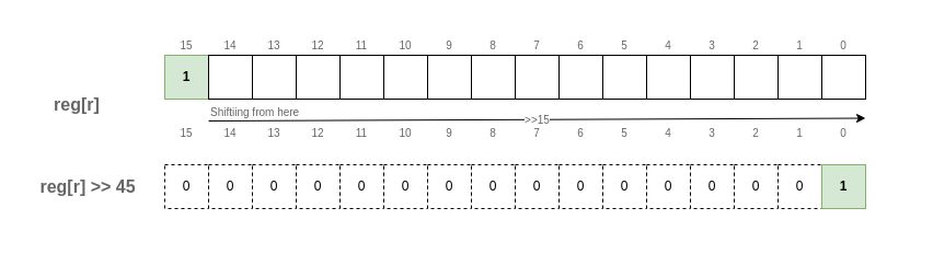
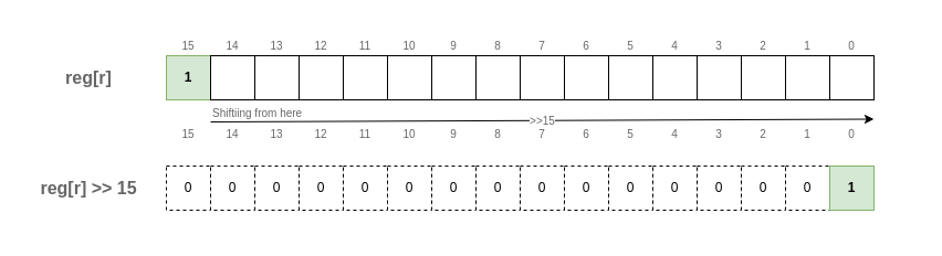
  <mxCell id="0" />
  <mxCell id="1" parent="0" />
  <mxCell id="2" value="" style="rounded=0;whiteSpace=wrap;html=1;fontSize=10;fontColor=#666666;strokeWidth=2;fillColor=none;strokeColor=none;" parent="1" vertex="1"><mxGeometry x="30" y="20" width="800" height="190" as="geometry" /></mxCell>
  <mxCell id="3" value="1" style="rounded=0;whiteSpace=wrap;html=1;fontStyle=1;fillColor=#d5e8d4;strokeColor=#82b366;" parent="1" vertex="1"><mxGeometry x="150" y="50" width="40" height="40" as="geometry" /></mxCell>
  <mxCell id="4" value="" style="rounded=0;whiteSpace=wrap;html=1;fontStyle=1;" parent="1" vertex="1"><mxGeometry x="190" y="50" width="40" height="40" as="geometry" /></mxCell>
  <mxCell id="5" value="" style="rounded=0;whiteSpace=wrap;html=1;fontStyle=1;" parent="1" vertex="1"><mxGeometry x="230" y="50" width="40" height="40" as="geometry" /></mxCell>
  <mxCell id="6" value="" style="rounded=0;whiteSpace=wrap;html=1;fontStyle=1;" parent="1" vertex="1"><mxGeometry x="270" y="50" width="40" height="40" as="geometry" /></mxCell>
  <mxCell id="7" value="" style="rounded=0;whiteSpace=wrap;html=1;" parent="1" vertex="1"><mxGeometry x="310" y="50" width="40" height="40" as="geometry" /></mxCell>
  <mxCell id="8" value="" style="rounded=0;whiteSpace=wrap;html=1;" parent="1" vertex="1"><mxGeometry x="350" y="50" width="40" height="40" as="geometry" /></mxCell>
  <mxCell id="9" value="" style="rounded=0;whiteSpace=wrap;html=1;" parent="1" vertex="1"><mxGeometry x="390" y="50" width="40" height="40" as="geometry" /></mxCell>
  <mxCell id="10" value="" style="rounded=0;whiteSpace=wrap;html=1;" parent="1" vertex="1"><mxGeometry x="430" y="50" width="40" height="40" as="geometry" /></mxCell>
  <mxCell id="11" value="" style="rounded=0;whiteSpace=wrap;html=1;" parent="1" vertex="1"><mxGeometry x="470" y="50" width="40" height="40" as="geometry" /></mxCell>
  <mxCell id="12" value="" style="rounded=0;whiteSpace=wrap;html=1;" parent="1" vertex="1"><mxGeometry x="510" y="50" width="40" height="40" as="geometry" /></mxCell>
  <mxCell id="13" value="" style="rounded=0;whiteSpace=wrap;html=1;fontStyle=1" parent="1" vertex="1"><mxGeometry x="550" y="50" width="40" height="40" as="geometry" /></mxCell>
  <mxCell id="14" value="" style="rounded=0;whiteSpace=wrap;html=1;fontStyle=1" parent="1" vertex="1"><mxGeometry x="590" y="50" width="40" height="40" as="geometry" /></mxCell>
  <mxCell id="15" value="" style="rounded=0;whiteSpace=wrap;html=1;fontStyle=1" parent="1" vertex="1"><mxGeometry x="630" y="50" width="40" height="40" as="geometry" /></mxCell>
  <mxCell id="16" value="" style="rounded=0;whiteSpace=wrap;html=1;" parent="1" vertex="1"><mxGeometry x="670" y="50" width="40" height="40" as="geometry" /></mxCell>
  <mxCell id="17" value="" style="rounded=0;whiteSpace=wrap;html=1;" parent="1" vertex="1"><mxGeometry x="710" y="50" width="40" height="40" as="geometry" /></mxCell>
  <mxCell id="18" value="" style="rounded=0;whiteSpace=wrap;html=1;" parent="1" vertex="1"><mxGeometry x="750" y="50" width="40" height="40" as="geometry" /></mxCell>
  <mxCell id="19" value="0" style="text;html=1;strokeColor=none;fillColor=none;align=center;verticalAlign=bottom;whiteSpace=wrap;rounded=0;fontSize=10;fontColor=#666666;" parent="1" vertex="1"><mxGeometry x="750" y="20" width="40" height="30" as="geometry" /></mxCell>
  <mxCell id="20" value="1" style="text;html=1;strokeColor=none;fillColor=none;align=center;verticalAlign=bottom;whiteSpace=wrap;rounded=0;fontSize=10;fontColor=#666666;" parent="1" vertex="1"><mxGeometry x="710" y="20" width="40" height="30" as="geometry" /></mxCell>
  <mxCell id="21" value="2" style="text;html=1;strokeColor=none;fillColor=none;align=center;verticalAlign=bottom;whiteSpace=wrap;rounded=0;fontSize=10;fontColor=#666666;" parent="1" vertex="1"><mxGeometry x="670" y="20" width="40" height="30" as="geometry" /></mxCell>
  <mxCell id="22" value="3" style="text;html=1;strokeColor=none;fillColor=none;align=center;verticalAlign=bottom;whiteSpace=wrap;rounded=0;fontSize=10;fontColor=#666666;" parent="1" vertex="1"><mxGeometry x="630" y="20" width="40" height="30" as="geometry" /></mxCell>
  <mxCell id="23" value="4" style="text;html=1;strokeColor=none;fillColor=none;align=center;verticalAlign=bottom;whiteSpace=wrap;rounded=0;fontSize=10;fontColor=#666666;" parent="1" vertex="1"><mxGeometry x="590" y="20" width="40" height="30" as="geometry" /></mxCell>
  <mxCell id="24" value="5" style="text;html=1;strokeColor=none;fillColor=none;align=center;verticalAlign=bottom;whiteSpace=wrap;rounded=0;fontSize=10;fontColor=#666666;" parent="1" vertex="1"><mxGeometry x="550" y="20" width="40" height="30" as="geometry" /></mxCell>
  <mxCell id="25" value="6" style="text;html=1;strokeColor=none;fillColor=none;align=center;verticalAlign=bottom;whiteSpace=wrap;rounded=0;fontSize=10;fontColor=#666666;" parent="1" vertex="1"><mxGeometry x="510" y="20" width="40" height="30" as="geometry" /></mxCell>
  <mxCell id="26" value="7" style="text;html=1;strokeColor=none;fillColor=none;align=center;verticalAlign=bottom;whiteSpace=wrap;rounded=0;fontSize=10;fontColor=#666666;" parent="1" vertex="1"><mxGeometry x="470" y="20" width="40" height="30" as="geometry" /></mxCell>
  <mxCell id="27" value="8" style="text;html=1;strokeColor=none;fillColor=none;align=center;verticalAlign=bottom;whiteSpace=wrap;rounded=0;fontSize=10;fontColor=#666666;" parent="1" vertex="1"><mxGeometry x="430" y="20" width="40" height="30" as="geometry" /></mxCell>
  <mxCell id="28" value="9" style="text;html=1;strokeColor=none;fillColor=none;align=center;verticalAlign=bottom;whiteSpace=wrap;rounded=0;fontSize=10;fontColor=#666666;" parent="1" vertex="1"><mxGeometry x="390" y="20" width="40" height="30" as="geometry" /></mxCell>
  <mxCell id="29" value="10" style="text;html=1;strokeColor=none;fillColor=none;align=center;verticalAlign=bottom;whiteSpace=wrap;rounded=0;fontSize=10;fontColor=#666666;" parent="1" vertex="1"><mxGeometry x="350" y="20" width="40" height="30" as="geometry" /></mxCell>
  <mxCell id="30" value="11" style="text;html=1;strokeColor=none;fillColor=none;align=center;verticalAlign=bottom;whiteSpace=wrap;rounded=0;fontSize=10;fontColor=#666666;" parent="1" vertex="1"><mxGeometry x="310" y="20" width="40" height="30" as="geometry" /></mxCell>
  <mxCell id="31" value="12" style="text;html=1;strokeColor=none;fillColor=none;align=center;verticalAlign=bottom;whiteSpace=wrap;rounded=0;fontSize=10;fontColor=#666666;" parent="1" vertex="1"><mxGeometry x="270" y="20" width="40" height="30" as="geometry" /></mxCell>
  <mxCell id="32" value="13" style="text;html=1;strokeColor=none;fillColor=none;align=center;verticalAlign=bottom;whiteSpace=wrap;rounded=0;fontSize=10;fontColor=#666666;" parent="1" vertex="1"><mxGeometry x="230" y="20" width="40" height="30" as="geometry" /></mxCell>
  <mxCell id="33" value="14" style="text;html=1;strokeColor=none;fillColor=none;align=center;verticalAlign=bottom;whiteSpace=wrap;rounded=0;fontSize=10;fontColor=#666666;" parent="1" vertex="1"><mxGeometry x="190" y="20" width="40" height="30" as="geometry" /></mxCell>
  <mxCell id="34" value="15" style="text;html=1;strokeColor=none;fillColor=none;align=center;verticalAlign=bottom;whiteSpace=wrap;rounded=0;fontSize=10;fontColor=#666666;" parent="1" vertex="1"><mxGeometry x="150" y="20" width="40" height="30" as="geometry" /></mxCell>
  <mxCell id="35" value="0" style="rounded=0;whiteSpace=wrap;html=1;fontStyle=0;dashed=1;" vertex="1" parent="1"><mxGeometry x="150" y="150" width="40" height="40" as="geometry" /></mxCell>
  <mxCell id="36" value="0" style="rounded=0;whiteSpace=wrap;html=1;fontStyle=0;dashed=1;" vertex="1" parent="1"><mxGeometry x="190" y="150" width="40" height="40" as="geometry" /></mxCell>
  <mxCell id="37" value="0" style="rounded=0;whiteSpace=wrap;html=1;fontStyle=0;dashed=1;" vertex="1" parent="1"><mxGeometry x="230" y="150" width="40" height="40" as="geometry" /></mxCell>
  <mxCell id="38" value="0" style="rounded=0;whiteSpace=wrap;html=1;fontStyle=0;dashed=1;" vertex="1" parent="1"><mxGeometry x="270" y="150" width="40" height="40" as="geometry" /></mxCell>
  <mxCell id="39" value="0" style="rounded=0;whiteSpace=wrap;html=1;fontStyle=0;dashed=1;" vertex="1" parent="1"><mxGeometry x="310" y="150" width="40" height="40" as="geometry" /></mxCell>
  <mxCell id="40" value="0" style="rounded=0;whiteSpace=wrap;html=1;fontStyle=0;dashed=1;" vertex="1" parent="1"><mxGeometry x="350" y="150" width="40" height="40" as="geometry" /></mxCell>
  <mxCell id="41" value="0" style="rounded=0;whiteSpace=wrap;html=1;fontStyle=0;dashed=1;" vertex="1" parent="1"><mxGeometry x="390" y="150" width="40" height="40" as="geometry" /></mxCell>
  <mxCell id="42" value="0" style="rounded=0;whiteSpace=wrap;html=1;fontStyle=0;dashed=1;" vertex="1" parent="1"><mxGeometry x="430" y="150" width="40" height="40" as="geometry" /></mxCell>
  <mxCell id="43" value="0" style="rounded=0;whiteSpace=wrap;html=1;fontStyle=0;dashed=1;" vertex="1" parent="1"><mxGeometry x="470" y="150" width="40" height="40" as="geometry" /></mxCell>
  <mxCell id="44" value="0" style="rounded=0;whiteSpace=wrap;html=1;fontStyle=0;dashed=1;" vertex="1" parent="1"><mxGeometry x="510" y="150" width="40" height="40" as="geometry" /></mxCell>
  <mxCell id="45" value="0" style="rounded=0;whiteSpace=wrap;html=1;fontStyle=0;dashed=1;" vertex="1" parent="1"><mxGeometry x="550" y="150" width="40" height="40" as="geometry" /></mxCell>
  <mxCell id="46" value="0" style="rounded=0;whiteSpace=wrap;html=1;fontStyle=0;dashed=1;" vertex="1" parent="1"><mxGeometry x="590" y="150" width="40" height="40" as="geometry" /></mxCell>
  <mxCell id="47" value="0" style="rounded=0;whiteSpace=wrap;html=1;fontStyle=0;dashed=1;" vertex="1" parent="1"><mxGeometry x="630" y="150" width="40" height="40" as="geometry" /></mxCell>
  <mxCell id="48" value="0" style="rounded=0;whiteSpace=wrap;html=1;fontStyle=0;dashed=1;" vertex="1" parent="1"><mxGeometry x="670" y="150" width="40" height="40" as="geometry" /></mxCell>
  <mxCell id="49" value="0" style="rounded=0;whiteSpace=wrap;html=1;dashed=1;" vertex="1" parent="1"><mxGeometry x="710" y="150" width="40" height="40" as="geometry" /></mxCell>
  <mxCell id="50" value="1" style="rounded=0;whiteSpace=wrap;html=1;fillColor=#d5e8d4;strokeColor=#82b366;fontStyle=1" vertex="1" parent="1"><mxGeometry x="750" y="150" width="40" height="40" as="geometry" /></mxCell>
  <mxCell id="51" value="0" style="text;html=1;strokeColor=none;fillColor=none;align=center;verticalAlign=bottom;whiteSpace=wrap;rounded=0;fontSize=10;fontColor=#666666;" vertex="1" parent="1"><mxGeometry x="750" y="100" width="40" height="30" as="geometry" /></mxCell>
  <mxCell id="52" value="1" style="text;html=1;strokeColor=none;fillColor=none;align=center;verticalAlign=bottom;whiteSpace=wrap;rounded=0;fontSize=10;fontColor=#666666;" vertex="1" parent="1"><mxGeometry x="710" y="100" width="40" height="30" as="geometry" /></mxCell>
  <mxCell id="53" value="2" style="text;html=1;strokeColor=none;fillColor=none;align=center;verticalAlign=bottom;whiteSpace=wrap;rounded=0;fontSize=10;fontColor=#666666;" vertex="1" parent="1"><mxGeometry x="670" y="100" width="40" height="30" as="geometry" /></mxCell>
  <mxCell id="54" value="3" style="text;html=1;strokeColor=none;fillColor=none;align=center;verticalAlign=bottom;whiteSpace=wrap;rounded=0;fontSize=10;fontColor=#666666;" vertex="1" parent="1"><mxGeometry x="630" y="100" width="40" height="30" as="geometry" /></mxCell>
  <mxCell id="55" value="4" style="text;html=1;strokeColor=none;fillColor=none;align=center;verticalAlign=bottom;whiteSpace=wrap;rounded=0;fontSize=10;fontColor=#666666;" vertex="1" parent="1"><mxGeometry x="590" y="100" width="40" height="30" as="geometry" /></mxCell>
  <mxCell id="56" value="5" style="text;html=1;strokeColor=none;fillColor=none;align=center;verticalAlign=bottom;whiteSpace=wrap;rounded=0;fontSize=10;fontColor=#666666;" vertex="1" parent="1"><mxGeometry x="550" y="100" width="40" height="30" as="geometry" /></mxCell>
  <mxCell id="57" value="6" style="text;html=1;strokeColor=none;fillColor=none;align=center;verticalAlign=bottom;whiteSpace=wrap;rounded=0;fontSize=10;fontColor=#666666;" vertex="1" parent="1"><mxGeometry x="510" y="100" width="40" height="30" as="geometry" /></mxCell>
  <mxCell id="58" value="7" style="text;html=1;strokeColor=none;fillColor=none;align=center;verticalAlign=bottom;whiteSpace=wrap;rounded=0;fontSize=10;fontColor=#666666;" vertex="1" parent="1"><mxGeometry x="470" y="100" width="40" height="30" as="geometry" /></mxCell>
  <mxCell id="59" value="8" style="text;html=1;strokeColor=none;fillColor=none;align=center;verticalAlign=bottom;whiteSpace=wrap;rounded=0;fontSize=10;fontColor=#666666;" vertex="1" parent="1"><mxGeometry x="430" y="100" width="40" height="30" as="geometry" /></mxCell>
  <mxCell id="60" value="9" style="text;html=1;strokeColor=none;fillColor=none;align=center;verticalAlign=bottom;whiteSpace=wrap;rounded=0;fontSize=10;fontColor=#666666;" vertex="1" parent="1"><mxGeometry x="390" y="100" width="40" height="30" as="geometry" /></mxCell>
  <mxCell id="61" value="10" style="text;html=1;strokeColor=none;fillColor=none;align=center;verticalAlign=bottom;whiteSpace=wrap;rounded=0;fontSize=10;fontColor=#666666;" vertex="1" parent="1"><mxGeometry x="350" y="100" width="40" height="30" as="geometry" /></mxCell>
  <mxCell id="62" value="11" style="text;html=1;strokeColor=none;fillColor=none;align=center;verticalAlign=bottom;whiteSpace=wrap;rounded=0;fontSize=10;fontColor=#666666;" vertex="1" parent="1"><mxGeometry x="310" y="100" width="40" height="30" as="geometry" /></mxCell>
  <mxCell id="63" value="12" style="text;html=1;strokeColor=none;fillColor=none;align=center;verticalAlign=bottom;whiteSpace=wrap;rounded=0;fontSize=10;fontColor=#666666;" vertex="1" parent="1"><mxGeometry x="270" y="100" width="40" height="30" as="geometry" /></mxCell>
  <mxCell id="64" value="13" style="text;html=1;strokeColor=none;fillColor=none;align=center;verticalAlign=bottom;whiteSpace=wrap;rounded=0;fontSize=10;fontColor=#666666;" vertex="1" parent="1"><mxGeometry x="230" y="100" width="40" height="30" as="geometry" /></mxCell>
  <mxCell id="65" value="14" style="text;html=1;strokeColor=none;fillColor=none;align=center;verticalAlign=bottom;whiteSpace=wrap;rounded=0;fontSize=10;fontColor=#666666;" vertex="1" parent="1"><mxGeometry x="190" y="100" width="40" height="30" as="geometry" /></mxCell>
  <mxCell id="66" value="15" style="text;html=1;strokeColor=none;fillColor=none;align=center;verticalAlign=bottom;whiteSpace=wrap;rounded=0;fontSize=10;fontColor=#666666;" vertex="1" parent="1"><mxGeometry x="150" y="100" width="40" height="30" as="geometry" /></mxCell>
- <mxCell id="67" value="&lt;font style=&quot;font-size: 16px&quot;&gt;&lt;b&gt;reg[r]&lt;/b&gt;&lt;/font&gt;" style="text;html=1;strokeColor=none;fillColor=none;align=center;verticalAlign=middle;whiteSpace=wrap;rounded=0;fontSize=10;fontColor=#666666;" vertex="1" parent="1"><mxGeometry x="40" y="80" width="60" height="30" as="geometry" /></mxCell>
- <mxCell id="68" value="&lt;font style=&quot;font-size: 16px&quot;&gt;&lt;b&gt;reg[r] &amp;gt;&amp;gt; 45&lt;/b&gt;&lt;/font&gt;" style="text;html=1;strokeColor=none;fillColor=none;align=center;verticalAlign=middle;whiteSpace=wrap;rounded=0;fontSize=10;fontColor=#666666;" vertex="1" parent="1"><mxGeometry x="20" y="155" width="120" height="30" as="geometry" /></mxCell>
+ <mxCell id="67" value="&lt;font style=&quot;font-size: 16px&quot;&gt;&lt;b&gt;reg[r]&lt;/b&gt;&lt;/font&gt;" style="text;html=1;strokeColor=none;fillColor=none;align=center;verticalAlign=middle;whiteSpace=wrap;rounded=0;fontSize=10;fontColor=#666666;" vertex="1" parent="1"><mxGeometry x="50" y="55" width="60" height="30" as="geometry" /></mxCell>
+ <mxCell id="68" value="&lt;font style=&quot;font-size: 16px&quot;&gt;&lt;b&gt;reg[r] &amp;gt;&amp;gt; 15&lt;/b&gt;&lt;/font&gt;" style="text;html=1;strokeColor=none;fillColor=none;align=center;verticalAlign=middle;whiteSpace=wrap;rounded=0;fontSize=10;fontColor=#666666;" vertex="1" parent="1"><mxGeometry x="20" y="155" width="120" height="30" as="geometry" /></mxCell>
  <mxCell id="69" value="" style="endArrow=classic;html=1;rounded=0;fontSize=10;fontColor=#666666;entryX=1;entryY=0.25;entryDx=0;entryDy=0;" edge="1" parent="1" target="51"><mxGeometry relative="1" as="geometry"><mxPoint x="190" y="110" as="sourcePoint" /><mxPoint x="350" y="110" as="targetPoint" /></mxGeometry></mxCell>
  <mxCell id="70" value="&amp;gt;&amp;gt;15" style="edgeLabel;resizable=0;html=1;align=center;verticalAlign=middle;dashed=1;fontSize=10;fontColor=#666666;strokeWidth=2;fillColor=none;" connectable="0" vertex="1" parent="69"><mxGeometry relative="1" as="geometry" /></mxCell>
  <mxCell id="71" value="Shiftiing from here" style="edgeLabel;resizable=0;html=1;align=left;verticalAlign=bottom;dashed=1;fontSize=10;fontColor=#666666;strokeWidth=2;fillColor=none;" connectable="0" vertex="1" parent="69"><mxGeometry x="-1" relative="1" as="geometry" /></mxCell>
